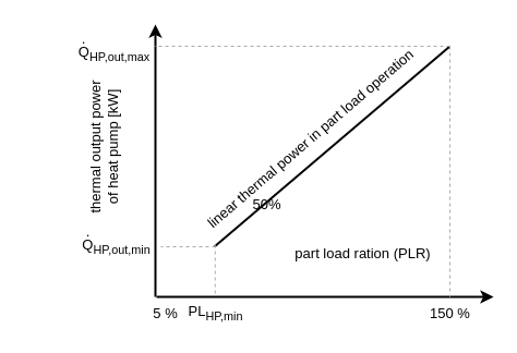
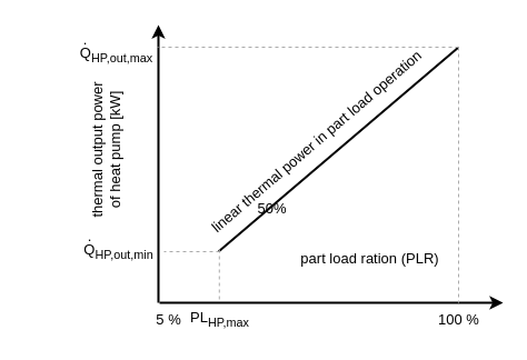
  <mxCell id="0" />
  <mxCell id="1" parent="0" />
  <mxCell id="2" value="" style="endArrow=none;html=1;rounded=0;strokeWidth=2;startArrow=classic;startFill=1;" parent="1" edge="1"><mxGeometry width="50" height="50" relative="1" as="geometry"><mxPoint x="142" y="22" as="sourcePoint" /><mxPoint x="142" y="272" as="targetPoint" /></mxGeometry></mxCell>
  <mxCell id="3" value="" style="endArrow=none;html=1;rounded=0;strokeWidth=2;startArrow=classic;startFill=1;" parent="1" edge="1"><mxGeometry width="50" height="50" relative="1" as="geometry"><mxPoint x="452" y="272" as="sourcePoint" /><mxPoint x="143" y="272" as="targetPoint" /></mxGeometry></mxCell>
  <mxCell id="4" value="part load ration (PLR)" style="text;html=1;align=center;verticalAlign=middle;resizable=0;points=[];autosize=1;strokeColor=none;fillColor=none;fontSize=13;" parent="1" vertex="1"><mxGeometry x="257" y="217" width="150" height="30" as="geometry" /></mxCell>
  <mxCell id="5" value="5 %" style="text;html=1;align=center;verticalAlign=middle;resizable=0;points=[];autosize=1;strokeColor=none;fillColor=none;fontSize=13;" parent="1" vertex="1"><mxGeometry x="126" y="272" width="50" height="30" as="geometry" /></mxCell>
- <mxCell id="6" value="150 %" style="text;html=1;align=center;verticalAlign=middle;resizable=0;points=[];autosize=1;strokeColor=none;fillColor=none;fontSize=13;" parent="1" vertex="1"><mxGeometry x="382" y="272" width="60" height="30" as="geometry" /></mxCell>
+ <mxCell id="6" value="100 %" style="text;html=1;align=center;verticalAlign=middle;resizable=0;points=[];autosize=1;strokeColor=none;fillColor=none;fontSize=13;" parent="1" vertex="1"><mxGeometry x="382" y="272" width="60" height="30" as="geometry" /></mxCell>
  <mxCell id="7" value="50%" style="text;html=1;align=center;verticalAlign=middle;resizable=0;points=[];autosize=1;strokeColor=none;fillColor=none;fontSize=13;" parent="1" vertex="1"><mxGeometry x="219" y="172" width="50" height="30" as="geometry" /></mxCell>
  <mxCell id="8" value="thermal output power &lt;br&gt;of heat pump&amp;nbsp;[kW]" style="text;html=1;align=center;verticalAlign=middle;resizable=0;points=[];autosize=1;strokeColor=none;fillColor=none;rotation=-90;fontSize=13;" parent="1" vertex="1"><mxGeometry x="20" y="115" width="150" height="40" as="geometry" /></mxCell>
  <mxCell id="9" value="" style="endArrow=none;html=1;rounded=0;strokeWidth=2;fontSize=13;" parent="1" edge="1"><mxGeometry width="50" height="50" relative="1" as="geometry"><mxPoint x="196" y="226" as="sourcePoint" /><mxPoint x="412" y="42" as="targetPoint" /></mxGeometry></mxCell>
  <mxCell id="10" value="" style="endArrow=none;html=1;rounded=0;strokeWidth=1;fontSize=13;dashed=1;strokeColor=#ABABAB;entryX=0.497;entryY=-0.04;entryDx=0;entryDy=0;entryPerimeter=0;" parent="1" edge="1" target="14"><mxGeometry width="50" height="50" relative="1" as="geometry"><mxPoint x="196.8" y="224" as="sourcePoint" /><mxPoint x="196.8" y="254" as="targetPoint" /></mxGeometry></mxCell>
  <mxCell id="11" value="" style="endArrow=none;html=1;rounded=0;strokeWidth=1;fontSize=13;dashed=1;strokeColor=#ABABAB;" parent="1" edge="1"><mxGeometry width="50" height="50" relative="1" as="geometry"><mxPoint x="412" y="42" as="sourcePoint" /><mxPoint x="412" y="272" as="targetPoint" /></mxGeometry></mxCell>
  <mxCell id="12" value="" style="endArrow=none;html=1;rounded=0;strokeWidth=1;fontSize=13;dashed=1;strokeColor=#ABABAB;" parent="1" edge="1"><mxGeometry width="50" height="50" relative="1" as="geometry"><mxPoint x="197" y="226" as="sourcePoint" /><mxPoint x="147" y="226" as="targetPoint" /></mxGeometry></mxCell>
  <mxCell id="13" value="" style="endArrow=none;html=1;rounded=0;strokeWidth=1;fontSize=13;dashed=1;strokeColor=#ABABAB;" parent="1" edge="1"><mxGeometry width="50" height="50" relative="1" as="geometry"><mxPoint x="412" y="42" as="sourcePoint" /><mxPoint x="141" y="42" as="targetPoint" /></mxGeometry></mxCell>
- <mxCell id="14" value="PL&lt;sub&gt;HP,min&lt;/sub&gt;" style="text;html=1;align=center;verticalAlign=middle;resizable=0;points=[];autosize=1;strokeColor=none;fillColor=none;fontSize=13;" parent="1" vertex="1"><mxGeometry x="162" y="272" width="70" height="30" as="geometry" /></mxCell>
+ <mxCell id="14" value="PL&lt;sub&gt;HP,max&lt;/sub&gt;" style="text;html=1;align=center;verticalAlign=middle;resizable=0;points=[];autosize=1;strokeColor=none;fillColor=none;fontSize=13;" parent="1" vertex="1"><mxGeometry x="162" y="272" width="70" height="30" as="geometry" /></mxCell>
  <mxCell id="15" value="Q&lt;sub&gt;HP,out,min&lt;/sub&gt;" style="text;html=1;align=center;verticalAlign=middle;resizable=0;points=[];autosize=1;strokeColor=none;fillColor=none;fontSize=13;" parent="1" vertex="1"><mxGeometry x="61" y="211" width="90" height="30" as="geometry" /></mxCell>
  <mxCell id="16" value="Q&lt;sub&gt;HP,out,max&lt;/sub&gt;" style="text;html=1;align=center;verticalAlign=middle;resizable=0;points=[];autosize=1;strokeColor=none;fillColor=none;fontSize=13;" parent="1" vertex="1"><mxGeometry x="59" y="34" width="90" height="30" as="geometry" /></mxCell>
  <mxCell id="17" value="linear thermal power in part load operation" style="text;html=1;align=center;verticalAlign=middle;resizable=0;points=[];autosize=1;strokeColor=none;fillColor=none;fontSize=13;rotation=-40.6;" parent="1" vertex="1"><mxGeometry x="149" y="112" width="270" height="30" as="geometry" /></mxCell>
  <mxCell id="18" value="." style="text;html=1;align=center;verticalAlign=middle;resizable=0;points=[];autosize=1;strokeColor=none;fillColor=none;fontSize=13;" parent="1" vertex="1"><mxGeometry x="61" y="20" width="30" height="30" as="geometry" /></mxCell>
  <mxCell id="19" value="." style="text;html=1;align=center;verticalAlign=middle;resizable=0;points=[];autosize=1;strokeColor=none;fillColor=none;fontSize=13;" parent="1" vertex="1"><mxGeometry x="65" y="197" width="30" height="30" as="geometry" /></mxCell>
